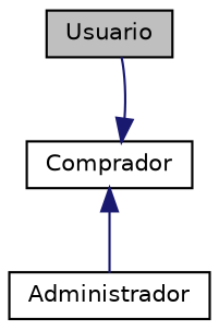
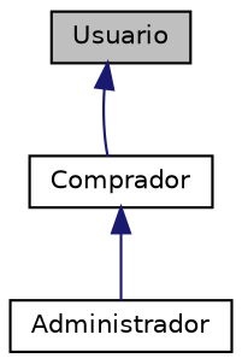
  digraph {
    node [color=black fillcolor=white fontname=Helvetica fontsize=10 shape=record style=filled]
    edge [color=midnightblue dir=back fontname=Helvetica fontsize=10 labelfontname=Helvetica labelfontsize=10 style=solid]
    n1 [fillcolor=grey75 fontcolor=black height=0.2 label=Usuario width=0.4]
    n2 [height=0.2 label=Comprador width=0.4]
    n3 [height=0.2 label=Administrador width=0.4]
-   n2 -> n1
+   n1 -> n2
    n2 -> n3
  }
